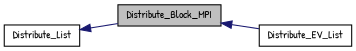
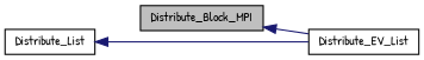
  digraph {
    fontname="Patrick Hand"
    rankdir=LR
    node [color=black fillcolor=white fontname="Patrick Hand" fontsize=10 shape=record style=filled]
    edge [color=midnightblue dir=back fontname="Patrick Hand" fontsize=10 labelfontname=Helvetica labelfontsize=10 style=solid]
    n1 [fillcolor=grey75 fontcolor=black height=0.2 label=Distribute_Block_MPI width=0.4]
    n2 [height=0.2 label=Distribute_EV_List width=0.4]
    n3 [height=0.2 label=Distribute_List width=0.4]
    n1 -> n2
-   n3 -> n1
+   n3 -> n2
  }
